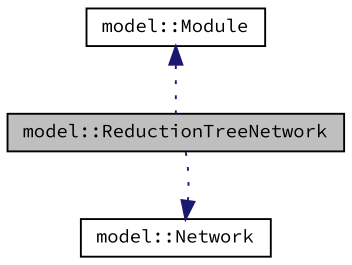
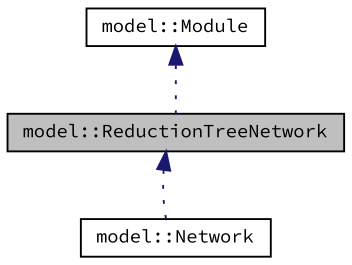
  digraph {
    fontname="Source Code Pro"
    node [color=black fillcolor=white fontname="Source Code Pro" fontsize=10 shape=record style=filled]
    edge [color=midnightblue dir=back fontname="Source Code Pro" fontsize=10 labelfontname=Helvetica labelfontsize=10 style=dotted]
    n1 [fillcolor=grey75 fontcolor=black height=0.2 label="model::ReductionTreeNetwork" width=0.4]
    n2 [height=0.2 label="model::Network" width=0.4]
    n3 [height=0.2 label="model::Module" width=0.4]
-   n2 -> n1
+   n1 -> n2
    n3 -> n1
  }
